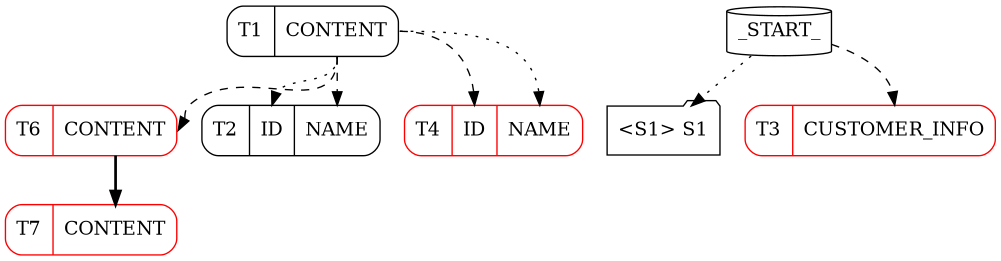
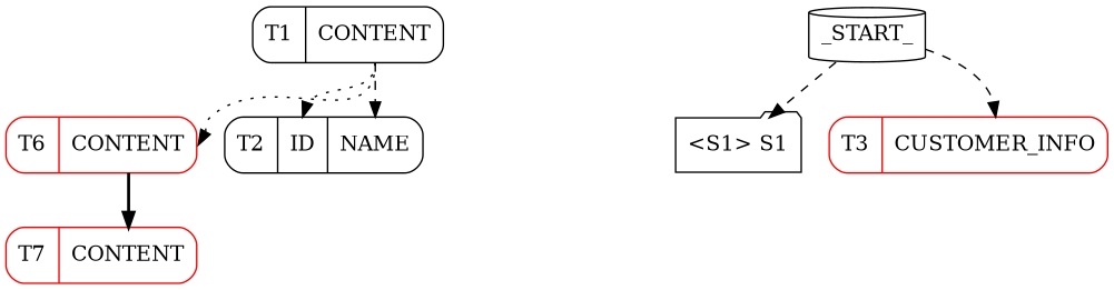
  digraph {
    rankdir=TB
    node [color=black shape=Mrecord]
    edge [headport=CONTENT style=dashed tailport=CONTENT]
    n1 [label="<T1> T1|<CONTENT> CONTENT"]
    n2 [color=red label="<T6> T6|<CONTENT> CONTENT"]
    n3 [label="<T2> T2|<ID> ID|<NAME> NAME"]
-   n4 [color=red label="<T4> T4|<ID> ID|<NAME> NAME"]
    _START_ [shape=cylinder]
    n6 [label="<S1> S1" shape=folder]
    n7 [color=red label="<T3> T3|<CUSTOMER_INFO> CUSTOMER_INFO"]
    n8 [color=red label="<T7> T7|<CONTENT> CONTENT"]
-   n1 -> n2
+   n1 -> n2 [style=dotted]
    n1 -> n3 [headport=ID style=dotted]
    n1 -> n3 [headport=NAME]
-   n1 -> n4 [headport=ID]
-   n1 -> n4 [headport=NAME style=dotted]
    n2 -> n8 [style=bold]
-   _START_ -> n6 [style=dotted]
+   _START_ -> n6
    _START_ -> n7 [headport=CUSTOMER_INFO]
  }
